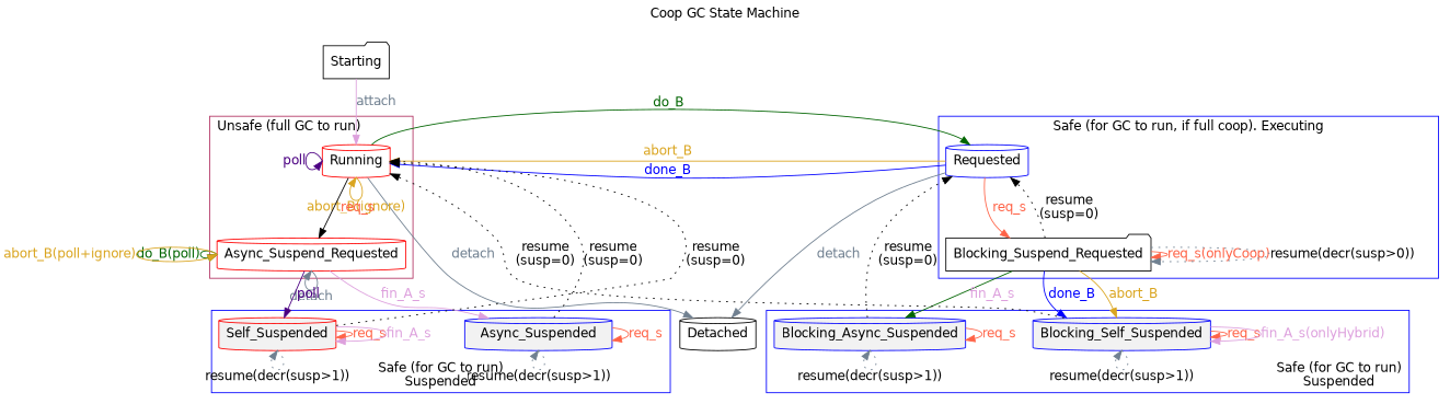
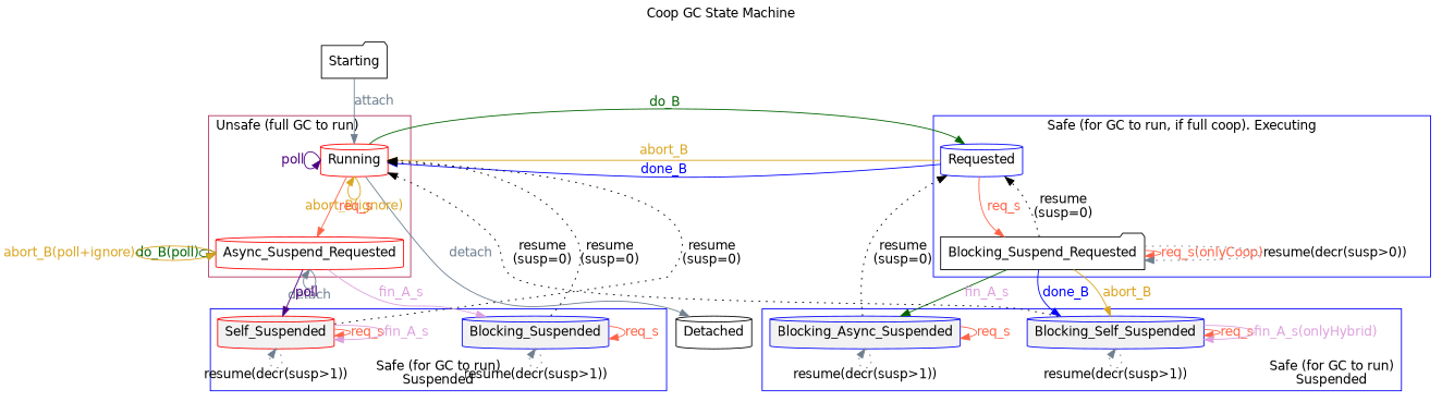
  digraph {
    fontname="DejaVu Sans"
    label="Coop GC State Machine"
    labelloc=t
    remincross=true
    node [fontname="DejaVu Sans" shape=cylinder color=blue]
    edge [color=slategrey fontname="DejaVu Sans"]
    Starting [shape=folder color=""]
    Detached [color=""]
    Running [color=red]
    Async_Suspend_Requested [color=red]
    n5 [label=Requested]
    Blocking_Suspend_Requested [color=black shape=folder]
    Blocking_Self_Suspended [fillcolor=grey95 style=filled]
-   Async_Suspended [fillcolor=grey95 style=filled]
+   Async_Suspended [fillcolor=grey95 style=filled label=Blocking_Suspended]
    Self_Suspended [color=red fillcolor=grey95 style=filled]
    Blocking_Async_Suspended [fillcolor=grey95 style=filled]
    subgraph sub_1 {
      rank=min
      Starting
    }
    subgraph sub_2 {
      rank=max
      Detached
    }
    subgraph sub_3 {
      Starting
      Running
    }
    subgraph sub_4 {
      Detached
      Running
      Async_Suspend_Requested
      n5
    }
    subgraph sub_5 {
      Running
      Async_Suspend_Requested
      n5
    }
    subgraph sub_6 {
      Running
      Async_Suspend_Requested
      n5
      Blocking_Suspend_Requested
      Blocking_Self_Suspended
    }
    subgraph sub_7 {
      Running
      n5
      Blocking_Suspend_Requested
      Blocking_Self_Suspended
    }
    subgraph sub_8 {
      Running
      Async_Suspend_Requested
      n5
      Blocking_Suspend_Requested
      Blocking_Self_Suspended
      Async_Suspended
      Self_Suspended
      Blocking_Async_Suspended
    }
    subgraph sub_9 {
      Running
      Async_Suspend_Requested
      Self_Suspended
    }
    subgraph sub_10 {
      Async_Suspend_Requested
      Blocking_Suspend_Requested
      Blocking_Self_Suspended
      Async_Suspended
      Self_Suspended
      Blocking_Async_Suspended
    }
    subgraph sub_11 {
      Running
      n5
      Blocking_Suspend_Requested
      Blocking_Self_Suspended
      Async_Suspended
      Self_Suspended
      Blocking_Async_Suspended
    }
    subgraph sub_12 {
      Blocking_Suspend_Requested
      Blocking_Self_Suspended
      Async_Suspended
      Self_Suspended
      Blocking_Async_Suspended
    }
    subgraph cluster_13 {
      color=maroon
      label="Unsafe (full GC to run)"
      labeljust=l
      style=solid
      Running
      Async_Suspend_Requested
    }
    subgraph sub_14 {
      color=blue
      style=solid
      subgraph cluster_15 {
        color=blue
        label="Safe (for GC to run, if full coop). Executing"
        style=solid
        n5
        Blocking_Suspend_Requested
      }
      subgraph sub_16 {
        color=blue
        style=solid
        subgraph cluster_17 {
          color=blue
          label="Safe (for GC to run)\nSuspended"
          labeljust=r
          labelloc=b
          style=solid
          Blocking_Self_Suspended
          Blocking_Async_Suspended
        }
        subgraph cluster_18 {
          color=blue
          label="Safe (for GC to run)\nSuspended"
          labelloc=b
          style=solid
          Async_Suspended
          Self_Suspended
        }
      }
    }
-   Starting -> Running [color=plum fontcolor=slategrey label=attach]
+   Starting -> Running [fontcolor=slategrey label=attach]
    Running -> Detached [fontcolor=slategrey label=detach]
    Running -> Running [color=goldenrod fontcolor=goldenrod headport=s label="abort_B(ignore)" tailport=s]
    Running -> Running [color=indigo fontcolor=indigo headport=w label=poll tailport=w]
-   Running -> Async_Suspend_Requested [color=black fontcolor=tomato label=req_s]
+   Running -> Async_Suspend_Requested [color=tomato fontcolor=tomato label=req_s]
    Running -> n5 [color=darkgreen constraint=false fontcolor=darkgreen headport=nw label=do_B tailport=ne]
    Async_Suspend_Requested -> Async_Suspend_Requested [fontcolor=slategrey headport=s label=detach tailport=s]
    Async_Suspend_Requested -> Async_Suspend_Requested [color=darkgreen fontcolor=darkgreen headport=w label="do_B(poll)" tailport=w]
    Async_Suspend_Requested -> Async_Suspend_Requested [color=goldenrod fontcolor=goldenrod headport=w label="abort_B(poll+ignore)" tailport=w]
    Async_Suspend_Requested -> Async_Suspended [color=plum fontcolor=plum label=fin_A_s]
    Async_Suspend_Requested -> Self_Suspended [color=indigo fontcolor=indigo label=poll]
-   n5 -> Detached [fontcolor=slategrey label=detach]
    n5 -> Running [color=goldenrod constraint=false fontcolor=goldenrod label=abort_B]
    n5 -> Running [color=blue constraint=false fontcolor=blue label=done_B]
    n5 -> Blocking_Suspend_Requested [color=tomato fontcolor=tomato label=req_s]
    Blocking_Suspend_Requested -> n5 [constraint=false label="resume\n(susp=0)" style=dotted color=""]
    Blocking_Suspend_Requested -> Blocking_Suspend_Requested [color=tomato fontcolor=tomato label="req_s(onlyCoop)"]
    Blocking_Suspend_Requested -> Blocking_Suspend_Requested [label="resume(decr(susp>0))" style=dotted]
    Blocking_Suspend_Requested -> Blocking_Self_Suspended [color=goldenrod fontcolor=goldenrod label=abort_B]
    Blocking_Suspend_Requested -> Blocking_Self_Suspended [color=blue fontcolor=blue label=done_B]
    Blocking_Suspend_Requested -> Blocking_Async_Suspended [color=darkgreen fontcolor=plum label=fin_A_s]
    Blocking_Self_Suspended -> Running [constraint=false label="resume\n(susp=0)" style=dotted color=""]
    Blocking_Self_Suspended -> Blocking_Self_Suspended [color=tomato fontcolor=tomato label=req_s]
    Blocking_Self_Suspended -> Blocking_Self_Suspended [color=plum fontcolor=plum label="fin_A_s(onlyHybrid)"]
    Blocking_Self_Suspended -> Blocking_Self_Suspended [headport=s label="resume(decr(susp>1))" style=dotted tailport=s]
    Async_Suspended -> Running [constraint=false label="resume\n(susp=0)" style=dotted color=""]
    Async_Suspended -> Async_Suspended [color=tomato fontcolor=tomato label=req_s]
    Async_Suspended -> Async_Suspended [headport=s label="resume(decr(susp>1))" style=dotted tailport=s]
    Self_Suspended -> Running [constraint=false label="resume\n(susp=0)" style=dotted color=""]
    Self_Suspended -> Self_Suspended [color=tomato fontcolor=tomato label=req_s]
    Self_Suspended -> Self_Suspended [color=plum fontcolor=plum label=fin_A_s]
    Self_Suspended -> Self_Suspended [headport=s label="resume(decr(susp>1))" style=dotted tailport=s]
    Blocking_Async_Suspended -> n5 [constraint=true label="resume\n(susp=0)" style=dotted color=""]
    Blocking_Async_Suspended -> Blocking_Async_Suspended [color=tomato fontcolor=tomato label=req_s]
    Blocking_Async_Suspended -> Blocking_Async_Suspended [headport=s label="resume(decr(susp>1))" style=dotted tailport=s]
  }
